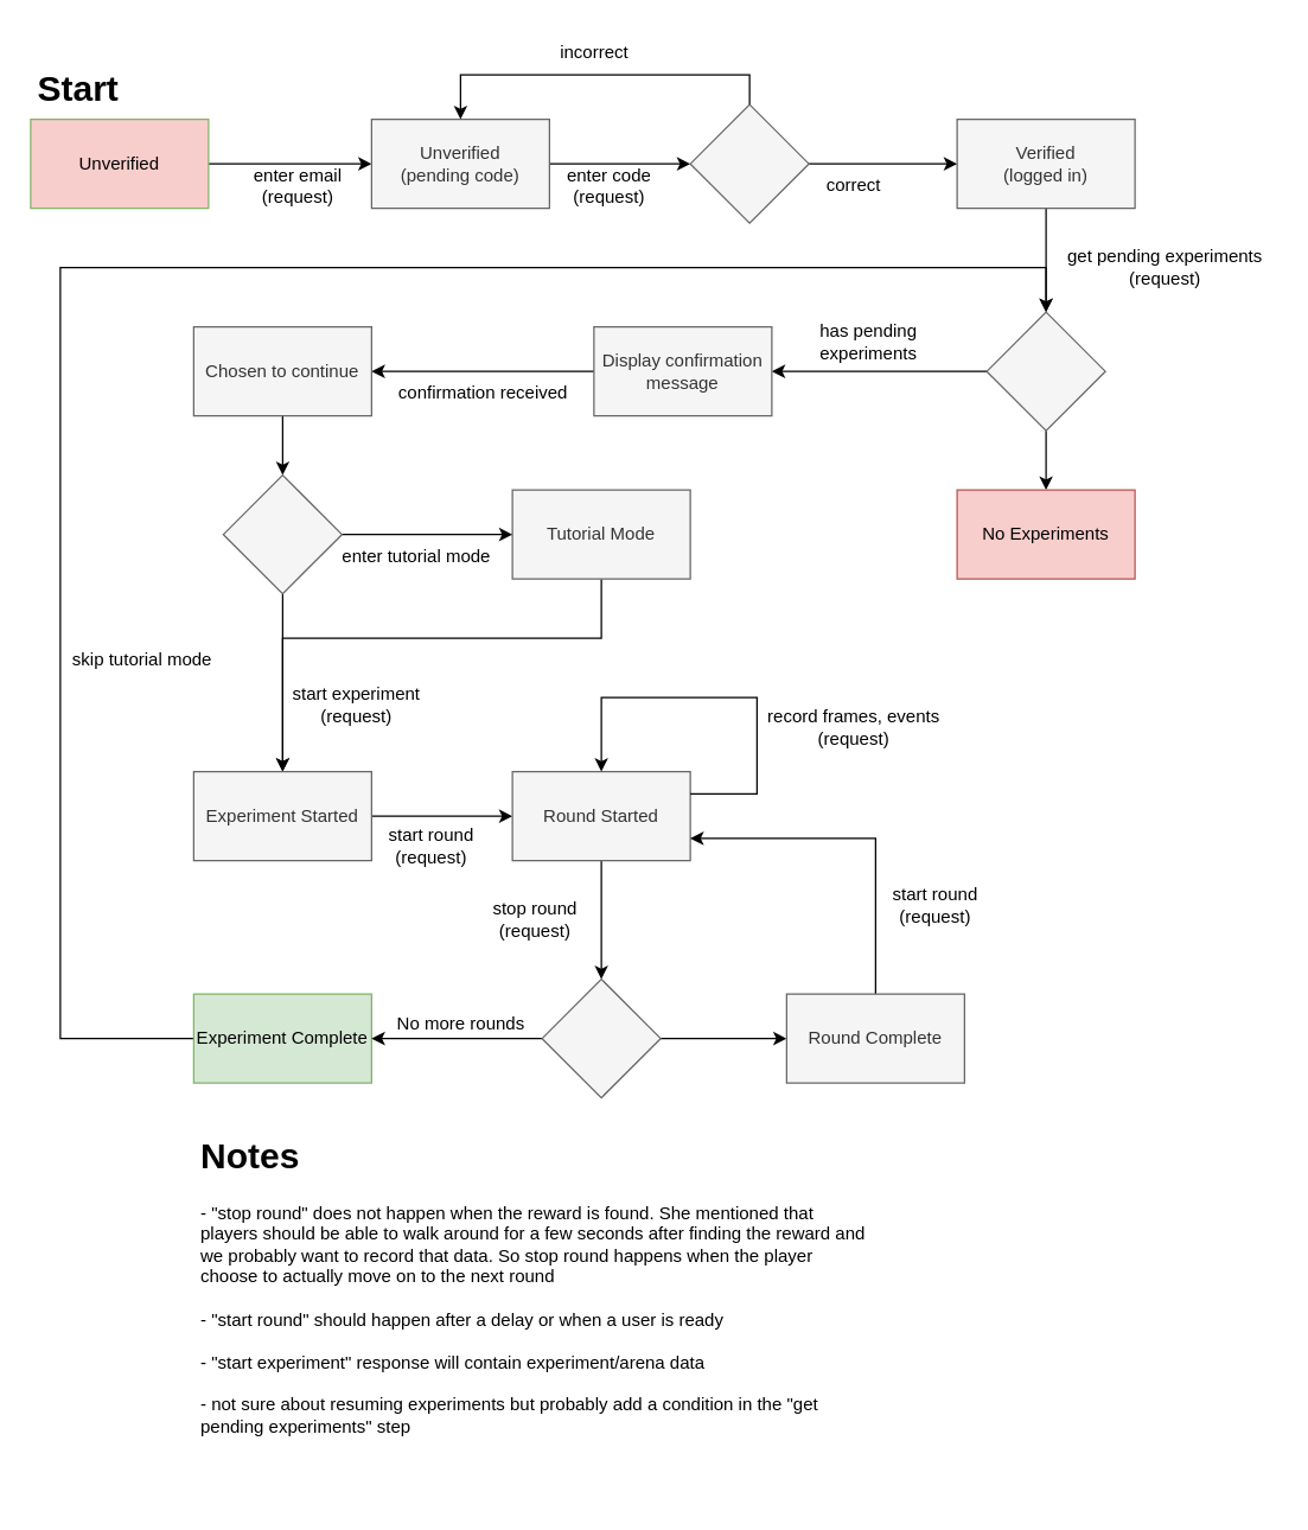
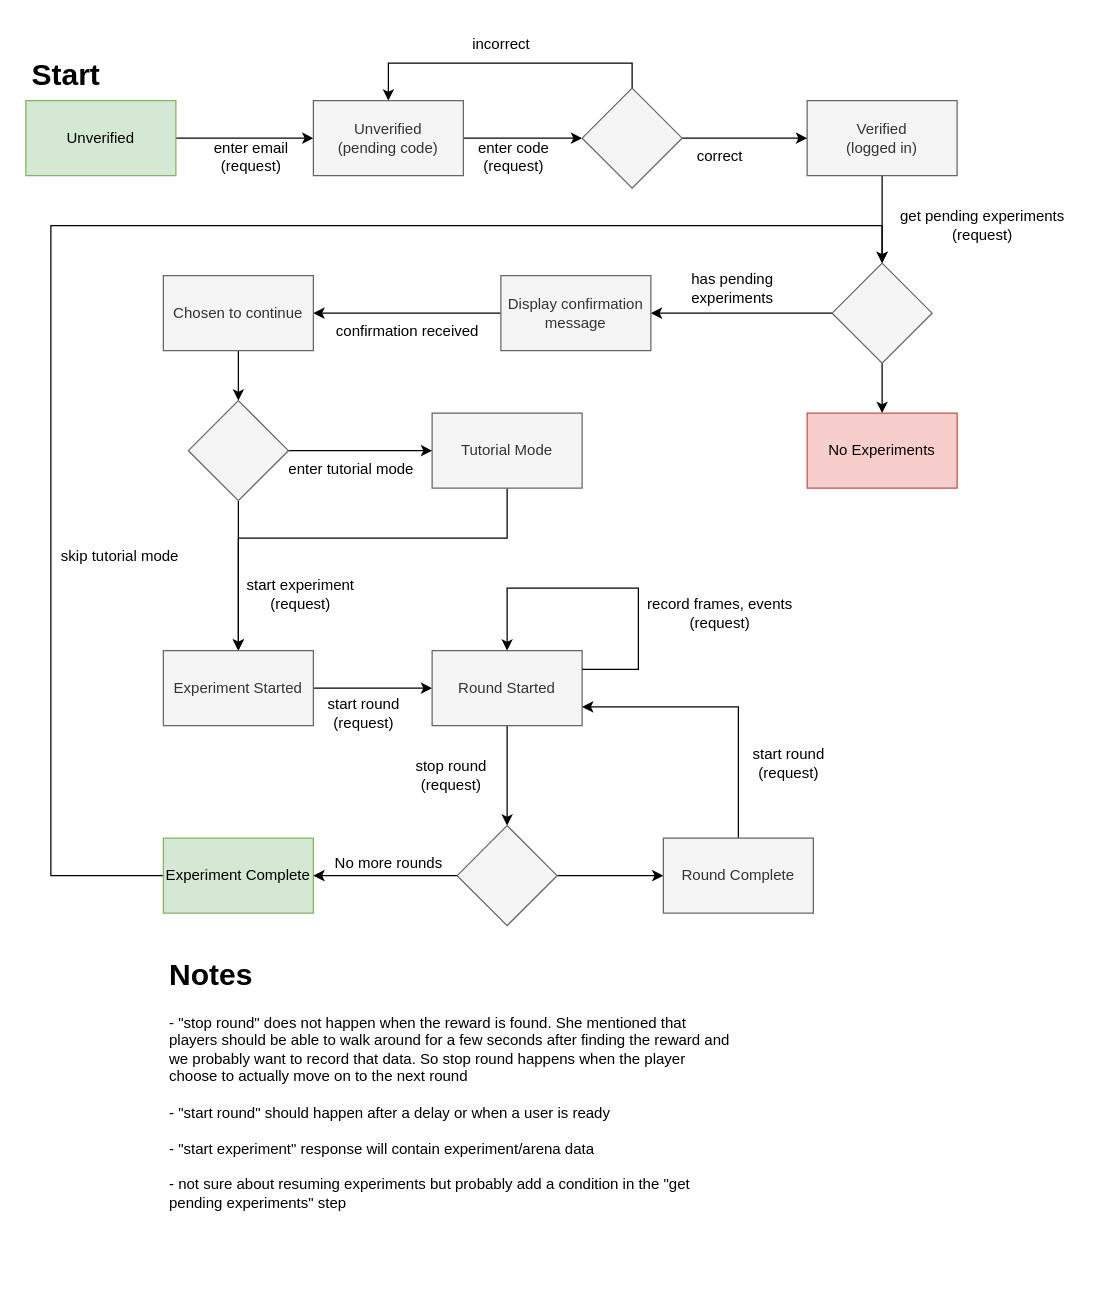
  <mxCell id="0" />
  <mxCell id="1" parent="0" />
  <mxCell id="2" style="edgeStyle=orthogonalEdgeStyle;rounded=0;orthogonalLoop=1;jettySize=auto;html=1;exitX=1;exitY=0.5;exitDx=0;exitDy=0;entryX=0;entryY=0.5;entryDx=0;entryDy=0;" edge="1" parent="1" source="3" target="5"><mxGeometry relative="1" as="geometry" /></mxCell>
- <mxCell id="3" value="Unverified" style="rounded=0;whiteSpace=wrap;html=1;fillColor=#f8cecc;strokeColor=#82b366;" vertex="1" parent="1"><mxGeometry x="20" y="80" width="120" height="60" as="geometry" /></mxCell>
+ <mxCell id="3" value="Unverified" style="rounded=0;whiteSpace=wrap;html=1;fillColor=#d5e8d4;strokeColor=#82b366;" vertex="1" parent="1"><mxGeometry x="20" y="80" width="120" height="60" as="geometry" /></mxCell>
  <mxCell id="4" style="edgeStyle=orthogonalEdgeStyle;rounded=0;orthogonalLoop=1;jettySize=auto;html=1;exitX=1;exitY=0.5;exitDx=0;exitDy=0;entryX=0;entryY=0.5;entryDx=0;entryDy=0;" edge="1" parent="1" source="5" target="11"><mxGeometry relative="1" as="geometry"><mxPoint x="460" y="110" as="targetPoint" /></mxGeometry></mxCell>
  <mxCell id="5" value="Unverified&lt;br&gt;(pending code)" style="rounded=0;whiteSpace=wrap;html=1;fillColor=#f5f5f5;strokeColor=#666666;fontColor=#333333;" vertex="1" parent="1"><mxGeometry x="250" y="80" width="120" height="60" as="geometry" /></mxCell>
  <mxCell id="6" value="enter email&lt;br&gt;(request)" style="text;html=1;align=center;verticalAlign=middle;resizable=0;points=[];autosize=1;strokeColor=none;fillColor=none;" vertex="1" parent="1"><mxGeometry x="160" y="105" width="80" height="40" as="geometry" /></mxCell>
  <mxCell id="7" style="edgeStyle=orthogonalEdgeStyle;rounded=0;orthogonalLoop=1;jettySize=auto;html=1;exitX=0.5;exitY=1;exitDx=0;exitDy=0;entryX=0.5;entryY=0;entryDx=0;entryDy=0;" edge="1" parent="1" source="8" target="18"><mxGeometry relative="1" as="geometry"><mxPoint x="705" y="200" as="targetPoint" /></mxGeometry></mxCell>
  <mxCell id="8" value="Verified&lt;br&gt;(logged in)" style="rounded=0;whiteSpace=wrap;html=1;fillColor=#f5f5f5;strokeColor=#666666;fontColor=#333333;" vertex="1" parent="1"><mxGeometry x="645" y="80" width="120" height="60" as="geometry" /></mxCell>
  <mxCell id="9" style="edgeStyle=orthogonalEdgeStyle;rounded=0;orthogonalLoop=1;jettySize=auto;html=1;exitX=1;exitY=0.5;exitDx=0;exitDy=0;entryX=0;entryY=0.5;entryDx=0;entryDy=0;" edge="1" parent="1" source="11" target="8"><mxGeometry relative="1" as="geometry" /></mxCell>
  <mxCell id="10" style="edgeStyle=orthogonalEdgeStyle;rounded=0;orthogonalLoop=1;jettySize=auto;html=1;exitX=0.5;exitY=0;exitDx=0;exitDy=0;entryX=0.5;entryY=0;entryDx=0;entryDy=0;" edge="1" parent="1" source="11" target="5"><mxGeometry relative="1" as="geometry" /></mxCell>
  <mxCell id="11" value="" style="rhombus;whiteSpace=wrap;html=1;fillColor=#f5f5f5;fontColor=#333333;strokeColor=#666666;" vertex="1" parent="1"><mxGeometry x="465" y="70" width="80" height="80" as="geometry" /></mxCell>
  <mxCell id="12" value="enter code&lt;br&gt;(request)" style="text;html=1;align=center;verticalAlign=middle;resizable=0;points=[];autosize=1;strokeColor=none;fillColor=none;" vertex="1" parent="1"><mxGeometry x="370" y="105" width="80" height="40" as="geometry" /></mxCell>
  <mxCell id="13" value="incorrect" style="text;html=1;align=center;verticalAlign=middle;resizable=0;points=[];autosize=1;strokeColor=none;fillColor=none;" vertex="1" parent="1"><mxGeometry x="365" y="20" width="70" height="30" as="geometry" /></mxCell>
  <mxCell id="14" value="correct" style="text;html=1;align=center;verticalAlign=middle;resizable=0;points=[];autosize=1;strokeColor=none;fillColor=none;" vertex="1" parent="1"><mxGeometry x="545" y="110" width="60" height="30" as="geometry" /></mxCell>
  <mxCell id="15" value="get pending experiments&lt;br&gt;(request)" style="text;html=1;align=center;verticalAlign=middle;resizable=0;points=[];autosize=1;strokeColor=none;fillColor=none;" vertex="1" parent="1"><mxGeometry x="710" y="160" width="150" height="40" as="geometry" /></mxCell>
  <mxCell id="16" style="edgeStyle=orthogonalEdgeStyle;rounded=0;orthogonalLoop=1;jettySize=auto;html=1;exitX=0.5;exitY=1;exitDx=0;exitDy=0;entryX=0.5;entryY=0;entryDx=0;entryDy=0;" edge="1" parent="1" source="18" target="19"><mxGeometry relative="1" as="geometry"><mxPoint x="705" y="350" as="targetPoint" /></mxGeometry></mxCell>
  <mxCell id="17" style="edgeStyle=orthogonalEdgeStyle;rounded=0;orthogonalLoop=1;jettySize=auto;html=1;exitX=0;exitY=0.5;exitDx=0;exitDy=0;entryX=1;entryY=0.5;entryDx=0;entryDy=0;" edge="1" parent="1" source="18" target="21"><mxGeometry relative="1" as="geometry"><mxPoint x="580" y="250" as="targetPoint" /></mxGeometry></mxCell>
  <mxCell id="18" value="" style="rhombus;whiteSpace=wrap;html=1;fillColor=#f5f5f5;fontColor=#333333;strokeColor=#666666;" vertex="1" parent="1"><mxGeometry x="665" y="210" width="80" height="80" as="geometry" /></mxCell>
  <mxCell id="19" value="No Experiments" style="rounded=0;whiteSpace=wrap;html=1;fillColor=#f8cecc;strokeColor=#b85450;" vertex="1" parent="1"><mxGeometry x="645" y="330" width="120" height="60" as="geometry" /></mxCell>
  <mxCell id="20" style="edgeStyle=orthogonalEdgeStyle;rounded=0;orthogonalLoop=1;jettySize=auto;html=1;exitX=0;exitY=0.5;exitDx=0;exitDy=0;entryX=1;entryY=0.5;entryDx=0;entryDy=0;" edge="1" parent="1" source="21" target="23"><mxGeometry relative="1" as="geometry"><mxPoint x="310" y="250" as="targetPoint" /></mxGeometry></mxCell>
  <mxCell id="21" value="Display confirmation message" style="rounded=0;whiteSpace=wrap;html=1;fillColor=#f5f5f5;strokeColor=#666666;fontColor=#333333;" vertex="1" parent="1"><mxGeometry x="400" y="220" width="120" height="60" as="geometry" /></mxCell>
  <mxCell id="22" style="edgeStyle=orthogonalEdgeStyle;rounded=0;orthogonalLoop=1;jettySize=auto;html=1;exitX=0.5;exitY=1;exitDx=0;exitDy=0;entryX=0.5;entryY=0;entryDx=0;entryDy=0;" edge="1" parent="1" source="23" target="28"><mxGeometry relative="1" as="geometry"><mxPoint x="190" y="330" as="targetPoint" /></mxGeometry></mxCell>
  <mxCell id="23" value="Chosen to continue" style="rounded=0;whiteSpace=wrap;html=1;fillColor=#f5f5f5;strokeColor=#666666;fontColor=#333333;" vertex="1" parent="1"><mxGeometry x="130" y="220" width="120" height="60" as="geometry" /></mxCell>
  <mxCell id="24" style="edgeStyle=orthogonalEdgeStyle;rounded=0;orthogonalLoop=1;jettySize=auto;html=1;exitX=0.5;exitY=1;exitDx=0;exitDy=0;entryX=0.5;entryY=0;entryDx=0;entryDy=0;" edge="1" parent="1" source="25" target="32"><mxGeometry relative="1" as="geometry"><Array as="points"><mxPoint x="405" y="430" /><mxPoint x="190" y="430" /></Array></mxGeometry></mxCell>
  <mxCell id="25" value="Tutorial Mode" style="rounded=0;whiteSpace=wrap;html=1;fillColor=#f5f5f5;strokeColor=#666666;fontColor=#333333;" vertex="1" parent="1"><mxGeometry x="345" y="330" width="120" height="60" as="geometry" /></mxCell>
  <mxCell id="26" style="edgeStyle=orthogonalEdgeStyle;rounded=0;orthogonalLoop=1;jettySize=auto;html=1;exitX=1;exitY=0.5;exitDx=0;exitDy=0;entryX=0;entryY=0.5;entryDx=0;entryDy=0;" edge="1" parent="1" source="28" target="25"><mxGeometry relative="1" as="geometry" /></mxCell>
  <mxCell id="27" style="edgeStyle=orthogonalEdgeStyle;rounded=0;orthogonalLoop=1;jettySize=auto;html=1;exitX=0.5;exitY=1;exitDx=0;exitDy=0;entryX=0.5;entryY=0;entryDx=0;entryDy=0;" edge="1" parent="1" source="28" target="32"><mxGeometry relative="1" as="geometry"><mxPoint x="190" y="450" as="targetPoint" /></mxGeometry></mxCell>
  <mxCell id="28" value="" style="rhombus;whiteSpace=wrap;html=1;fillColor=#f5f5f5;fontColor=#333333;strokeColor=#666666;" vertex="1" parent="1"><mxGeometry x="150" y="320" width="80" height="80" as="geometry" /></mxCell>
  <mxCell id="29" value="enter tutorial mode" style="text;html=1;align=center;verticalAlign=middle;resizable=0;points=[];autosize=1;strokeColor=none;fillColor=none;" vertex="1" parent="1"><mxGeometry x="220" y="360" width="120" height="30" as="geometry" /></mxCell>
  <mxCell id="30" value="&lt;h1&gt;Start&lt;/h1&gt;" style="text;html=1;strokeColor=none;fillColor=none;spacing=5;spacingTop=-20;whiteSpace=wrap;overflow=hidden;rounded=0;" vertex="1" parent="1"><mxGeometry x="20" y="40" width="190" height="40" as="geometry" /></mxCell>
  <mxCell id="31" style="edgeStyle=orthogonalEdgeStyle;rounded=0;orthogonalLoop=1;jettySize=auto;html=1;exitX=1;exitY=0.5;exitDx=0;exitDy=0;entryX=0;entryY=0.5;entryDx=0;entryDy=0;" edge="1" parent="1" source="32" target="35"><mxGeometry relative="1" as="geometry"><mxPoint x="320" y="550" as="targetPoint" /></mxGeometry></mxCell>
  <mxCell id="32" value="Experiment Started" style="rounded=0;whiteSpace=wrap;html=1;fillColor=#f5f5f5;fontColor=#333333;strokeColor=#666666;" vertex="1" parent="1"><mxGeometry x="130" y="520" width="120" height="60" as="geometry" /></mxCell>
  <mxCell id="33" value="start experiment (request)" style="text;html=1;strokeColor=none;fillColor=none;align=center;verticalAlign=middle;whiteSpace=wrap;rounded=0;" vertex="1" parent="1"><mxGeometry x="190" y="460" width="100" height="30" as="geometry" /></mxCell>
  <mxCell id="34" style="edgeStyle=orthogonalEdgeStyle;rounded=0;orthogonalLoop=1;jettySize=auto;html=1;exitX=0.5;exitY=1;exitDx=0;exitDy=0;entryX=0.5;entryY=0;entryDx=0;entryDy=0;" edge="1" parent="1" source="35" target="42"><mxGeometry relative="1" as="geometry"><mxPoint x="405" y="630" as="targetPoint" /></mxGeometry></mxCell>
  <mxCell id="35" value="Round Started" style="rounded=0;whiteSpace=wrap;html=1;fillColor=#f5f5f5;fontColor=#333333;strokeColor=#666666;" vertex="1" parent="1"><mxGeometry x="345" y="520" width="120" height="60" as="geometry" /></mxCell>
  <mxCell id="36" style="edgeStyle=orthogonalEdgeStyle;rounded=0;orthogonalLoop=1;jettySize=auto;html=1;exitX=1;exitY=0.25;exitDx=0;exitDy=0;entryX=0.5;entryY=0;entryDx=0;entryDy=0;" edge="1" parent="1" source="35" target="35"><mxGeometry relative="1" as="geometry"><Array as="points"><mxPoint x="510" y="535" /><mxPoint x="510" y="470" /><mxPoint x="405" y="470" /></Array></mxGeometry></mxCell>
  <mxCell id="37" value="record frames, events&lt;br&gt;(request)" style="text;html=1;align=center;verticalAlign=middle;resizable=0;points=[];autosize=1;strokeColor=none;fillColor=none;" vertex="1" parent="1"><mxGeometry x="505" y="470" width="140" height="40" as="geometry" /></mxCell>
  <mxCell id="38" style="edgeStyle=orthogonalEdgeStyle;rounded=0;orthogonalLoop=1;jettySize=auto;html=1;exitX=0;exitY=0.5;exitDx=0;exitDy=0;entryX=0.5;entryY=0;entryDx=0;entryDy=0;" edge="1" parent="1" source="39" target="18"><mxGeometry relative="1" as="geometry"><Array as="points"><mxPoint x="40" y="700" /><mxPoint x="40" y="180" /><mxPoint x="705" y="180" /></Array></mxGeometry></mxCell>
  <mxCell id="39" value="Experiment Complete" style="rounded=0;whiteSpace=wrap;html=1;fillColor=#d5e8d4;strokeColor=#82b366;" vertex="1" parent="1"><mxGeometry x="130" y="670" width="120" height="60" as="geometry" /></mxCell>
  <mxCell id="40" style="edgeStyle=orthogonalEdgeStyle;rounded=0;orthogonalLoop=1;jettySize=auto;html=1;exitX=0;exitY=0.5;exitDx=0;exitDy=0;entryX=1;entryY=0.5;entryDx=0;entryDy=0;" edge="1" parent="1" source="42" target="39"><mxGeometry relative="1" as="geometry" /></mxCell>
  <mxCell id="41" style="edgeStyle=orthogonalEdgeStyle;rounded=0;orthogonalLoop=1;jettySize=auto;html=1;exitX=1;exitY=0.5;exitDx=0;exitDy=0;entryX=0;entryY=0.5;entryDx=0;entryDy=0;" edge="1" parent="1" source="42" target="46"><mxGeometry relative="1" as="geometry" /></mxCell>
  <mxCell id="42" value="" style="rhombus;whiteSpace=wrap;html=1;fillColor=#f5f5f5;fontColor=#333333;strokeColor=#666666;" vertex="1" parent="1"><mxGeometry x="365" y="660" width="80" height="80" as="geometry" /></mxCell>
  <mxCell id="43" value="stop round &lt;br&gt;(request)" style="text;html=1;align=center;verticalAlign=middle;resizable=0;points=[];autosize=1;strokeColor=none;fillColor=none;" vertex="1" parent="1"><mxGeometry x="320" y="600" width="80" height="40" as="geometry" /></mxCell>
  <mxCell id="44" value="No more rounds" style="text;html=1;align=center;verticalAlign=middle;resizable=0;points=[];autosize=1;strokeColor=none;fillColor=none;" vertex="1" parent="1"><mxGeometry x="255" y="675" width="110" height="30" as="geometry" /></mxCell>
  <mxCell id="45" style="edgeStyle=orthogonalEdgeStyle;rounded=0;orthogonalLoop=1;jettySize=auto;html=1;exitX=0.5;exitY=0;exitDx=0;exitDy=0;entryX=1;entryY=0.75;entryDx=0;entryDy=0;" edge="1" parent="1" source="46" target="35"><mxGeometry relative="1" as="geometry" /></mxCell>
  <mxCell id="46" value="Round Complete" style="rounded=0;whiteSpace=wrap;html=1;fillColor=#f5f5f5;fontColor=#333333;strokeColor=#666666;" vertex="1" parent="1"><mxGeometry x="530" y="670" width="120" height="60" as="geometry" /></mxCell>
  <mxCell id="47" value="start round&lt;br&gt;(request)&lt;br&gt;" style="text;html=1;align=center;verticalAlign=middle;resizable=0;points=[];autosize=1;strokeColor=none;fillColor=none;" vertex="1" parent="1"><mxGeometry x="590" y="590" width="80" height="40" as="geometry" /></mxCell>
  <mxCell id="48" value="start round&lt;br&gt;(request)" style="text;html=1;align=center;verticalAlign=middle;resizable=0;points=[];autosize=1;strokeColor=none;fillColor=none;" vertex="1" parent="1"><mxGeometry x="250" y="550" width="80" height="40" as="geometry" /></mxCell>
  <mxCell id="49" value="skip tutorial mode" style="text;html=1;align=center;verticalAlign=middle;resizable=0;points=[];autosize=1;strokeColor=none;fillColor=none;" vertex="1" parent="1"><mxGeometry x="35" y="430" width="120" height="30" as="geometry" /></mxCell>
  <mxCell id="50" value="has pending &lt;br&gt;experiments" style="text;html=1;align=center;verticalAlign=middle;resizable=0;points=[];autosize=1;strokeColor=none;fillColor=none;" vertex="1" parent="1"><mxGeometry x="540" y="210" width="90" height="40" as="geometry" /></mxCell>
  <mxCell id="51" value="&lt;h1&gt;Notes&lt;/h1&gt;&lt;div&gt;- &quot;stop round&quot; does not happen when the reward is found. She mentioned that players should be able to walk around for a few seconds after finding the reward and we probably want to record that data. So stop round happens when the player choose to actually move on to the next round&lt;/div&gt;&lt;div&gt;&lt;br&gt;&lt;/div&gt;&lt;div&gt;- &quot;start round&quot; should happen after a delay or when a user is ready&lt;/div&gt;&lt;div&gt;&lt;br&gt;&lt;/div&gt;&lt;div&gt;- &quot;start experiment&quot; response will contain experiment/arena data&lt;/div&gt;&lt;div&gt;&lt;br&gt;&lt;/div&gt;&lt;div&gt;- not sure about resuming experiments but probably add a condition in the &quot;get pending experiments&quot; step&lt;/div&gt;" style="text;html=1;strokeColor=none;fillColor=none;spacing=5;spacingTop=-20;whiteSpace=wrap;overflow=hidden;rounded=0;" vertex="1" parent="1"><mxGeometry x="130" y="760" width="460" height="250" as="geometry" /></mxCell>
  <mxCell id="52" value="confirmation received" style="text;html=1;align=center;verticalAlign=middle;resizable=0;points=[];autosize=1;strokeColor=none;fillColor=none;" vertex="1" parent="1"><mxGeometry x="255" y="250" width="140" height="30" as="geometry" /></mxCell>
